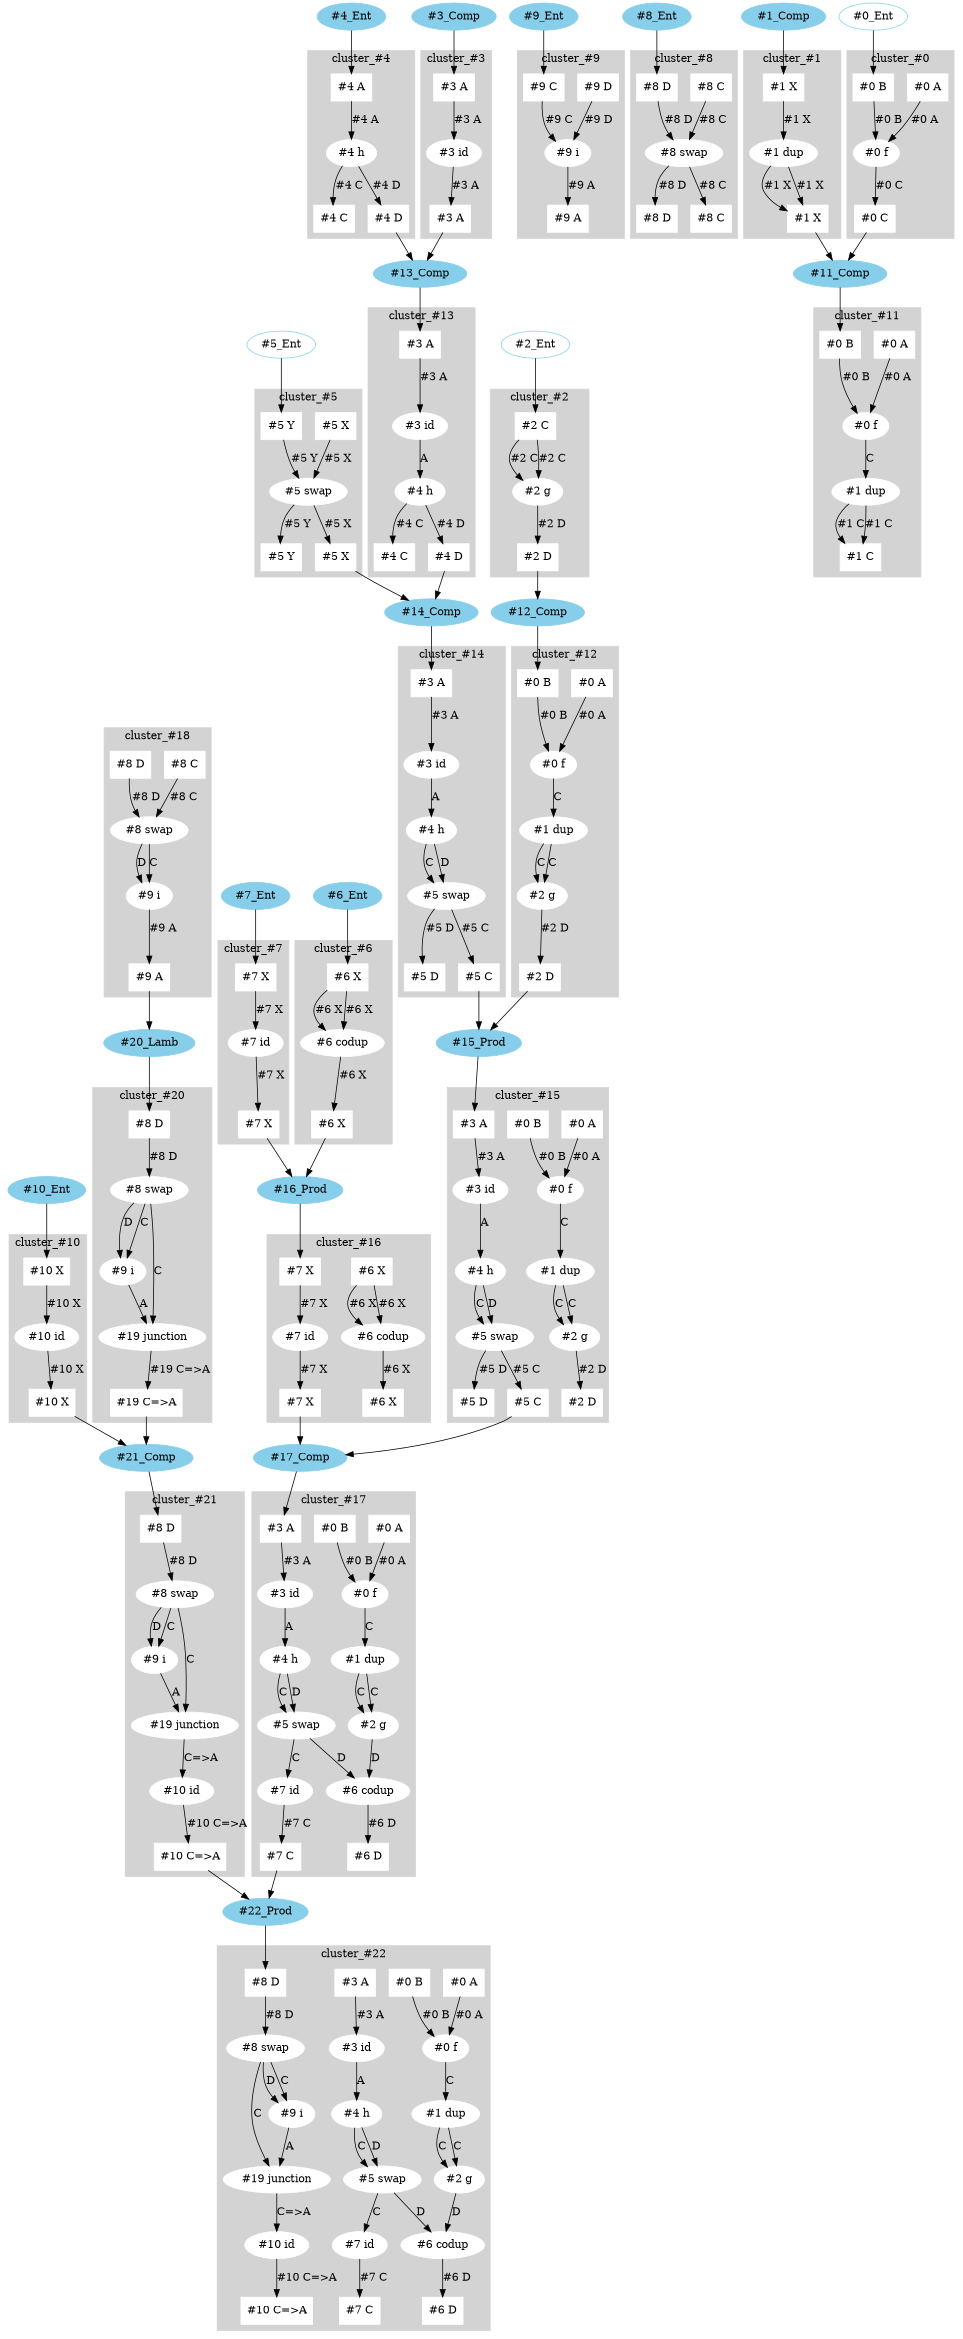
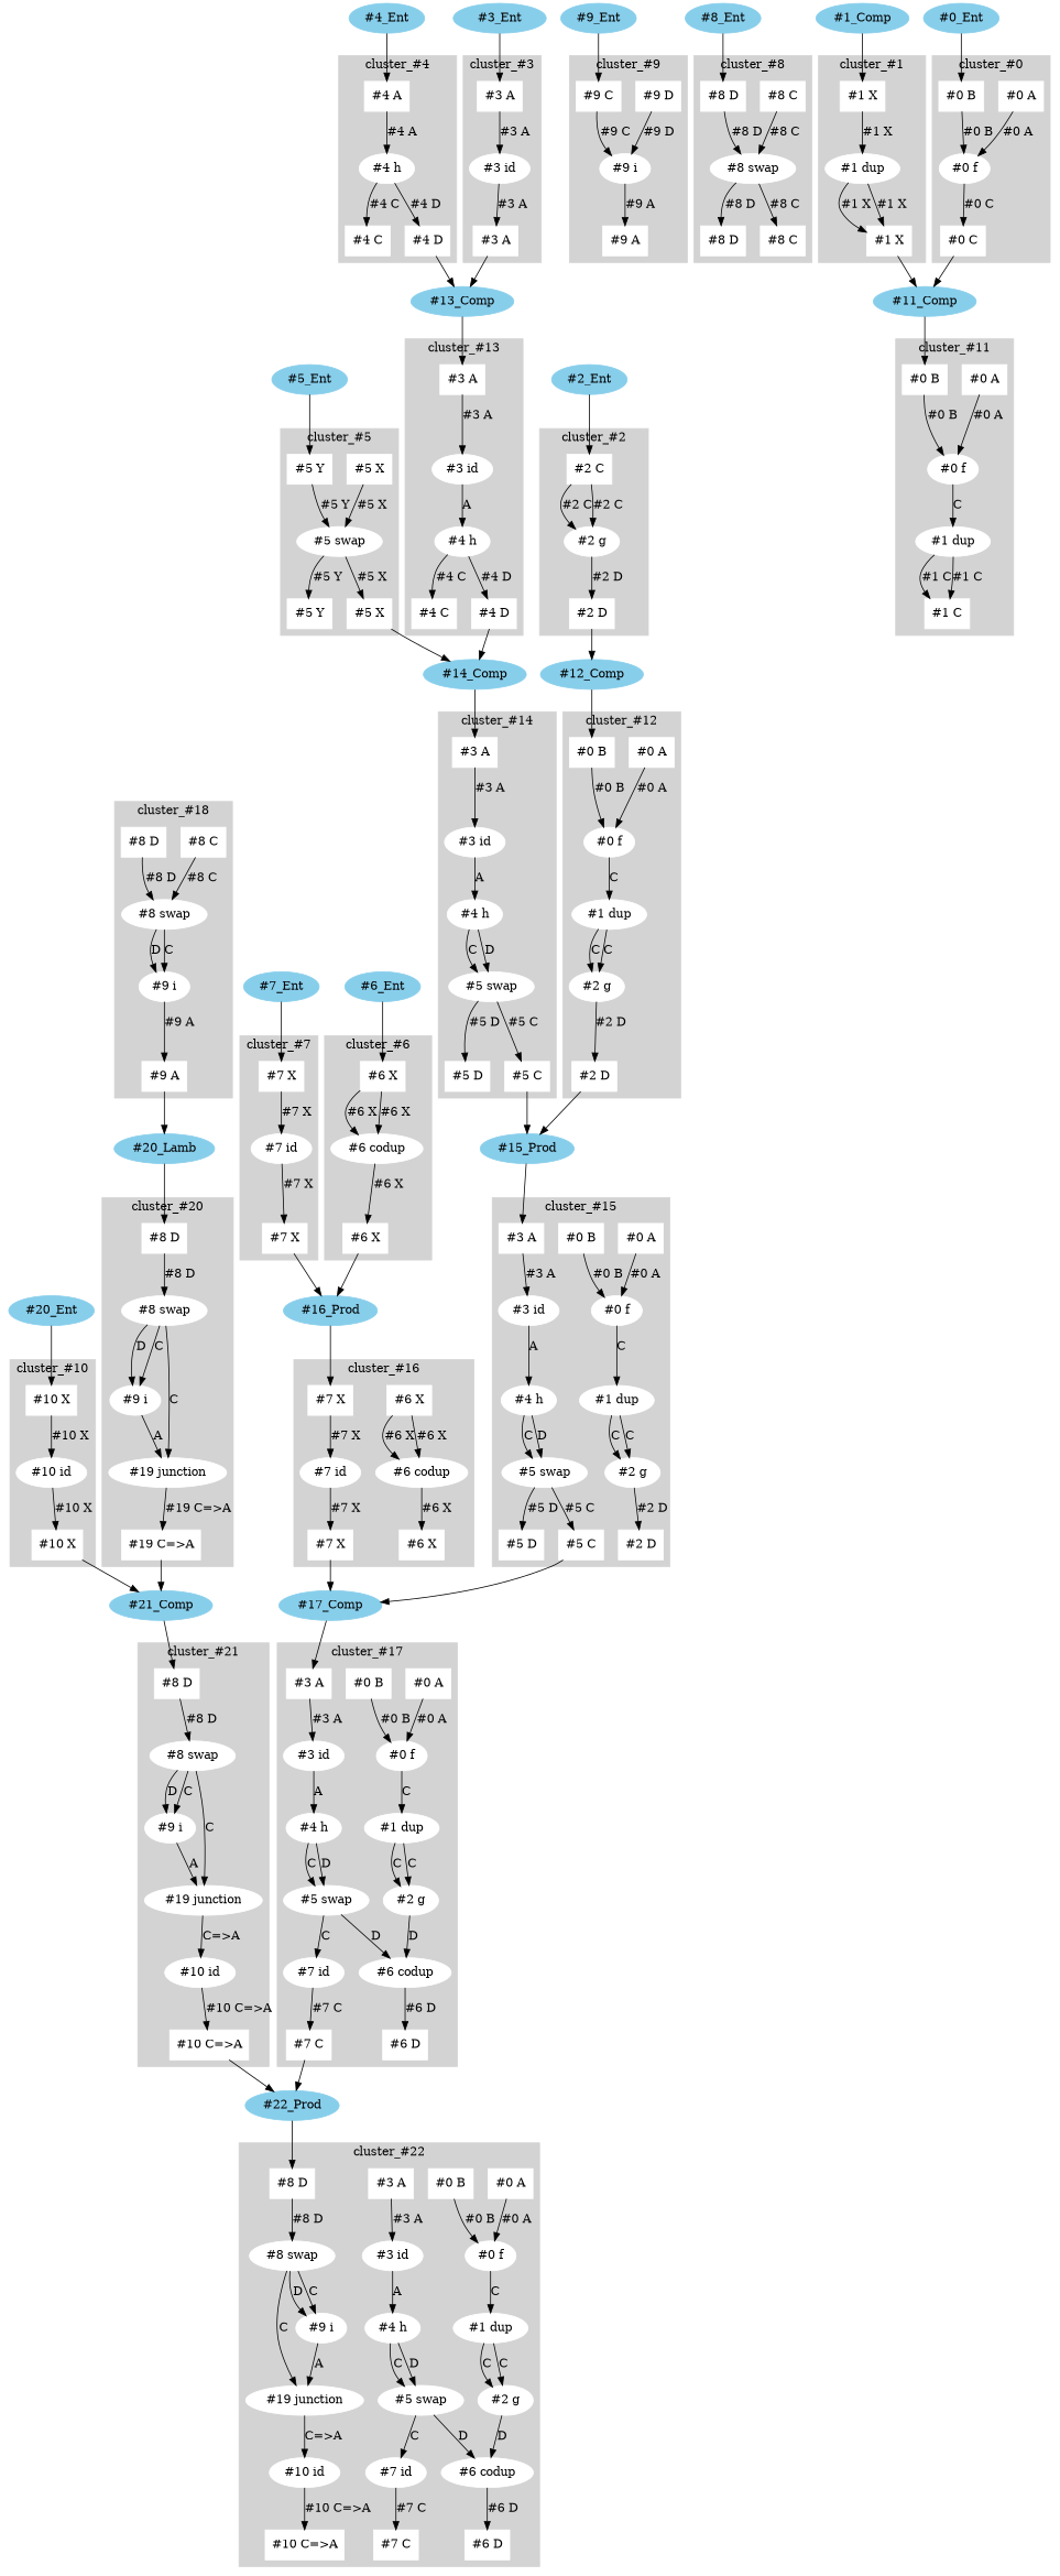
  digraph {
    compound=true
    node [color=white shape=box style=filled]
    n1 [label="#0 A"]
    n2 [label="#0 f" shape=ellipse]
    n3 [label="#0 B"]
    n4 [label="#3 A"]
    n5 [label="#3 id" shape=ellipse]
    n6 [label="#8 D"]
    n7 [label="#8 swap" shape=ellipse]
    n8 [label="#1 dup" shape=ellipse]
    n9 [label="#2 g" shape=ellipse]
    n10 [label="#6 codup" shape=ellipse]
    n11 [label="#4 h" shape=ellipse]
    n12 [label="#5 swap" shape=ellipse]
    n13 [label="#7 id" shape=ellipse]
    n14 [label="#6 D"]
    n15 [label="#7 C"]
    n16 [label="#9 i" shape=ellipse]
    n17 [label="#19 junction" shape=ellipse]
    n18 [label="#10 id" shape=ellipse]
    n19 [label="#10 C=>A"]
    n20 [label="#8 D"]
    n21 [label="#8 swap" shape=ellipse]
    n22 [label="#9 i" shape=ellipse]
    n23 [label="#19 junction" shape=ellipse]
    n24 [label="#10 id" shape=ellipse]
    n25 [label="#10 C=>A"]
    n26 [label="#10 X"]
    n27 [label="#10 id" shape=ellipse]
    n28 [label="#10 X"]
    n29 [label="#8 D"]
    n30 [label="#8 swap" shape=ellipse]
    n31 [label="#9 i" shape=ellipse]
    n32 [label="#19 junction" shape=ellipse]
    n33 [label="#19 C=>A"]
    n34 [label="#8 C"]
    n35 [label="#8 swap" shape=ellipse]
    n36 [label="#8 D"]
    n37 [label="#9 i" shape=ellipse]
    n38 [label="#9 A"]
    n39 [label="#9 D"]
    n40 [label="#9 i" shape=ellipse]
    n41 [label="#9 C"]
    n42 [label="#9 A"]
    n43 [label="#8 C"]
    n44 [label="#8 swap" shape=ellipse]
    n45 [label="#8 D"]
    n46 [label="#8 D"]
    n47 [label="#8 C"]
    n48 [label="#0 A"]
    n49 [label="#0 f" shape=ellipse]
    n50 [label="#0 B"]
    n51 [label="#3 A"]
    n52 [label="#3 id" shape=ellipse]
    n53 [label="#1 dup" shape=ellipse]
    n54 [label="#2 g" shape=ellipse]
    n55 [label="#6 codup" shape=ellipse]
    n56 [label="#4 h" shape=ellipse]
    n57 [label="#5 swap" shape=ellipse]
    n58 [label="#7 id" shape=ellipse]
    n59 [label="#6 D"]
    n60 [label="#7 C"]
    n61 [label="#6 X"]
    n62 [label="#6 codup" shape=ellipse]
    n63 [label="#7 X"]
    n64 [label="#7 id" shape=ellipse]
    n65 [label="#6 X"]
    n66 [label="#7 X"]
    n67 [label="#7 X"]
    n68 [label="#7 id" shape=ellipse]
    n69 [label="#7 X"]
    n70 [label="#6 X"]
    n71 [label="#6 codup" shape=ellipse]
    n72 [label="#6 X"]
    n73 [label="#0 A"]
    n74 [label="#0 f" shape=ellipse]
    n75 [label="#0 B"]
    n76 [label="#3 A"]
    n77 [label="#3 id" shape=ellipse]
    n78 [label="#1 dup" shape=ellipse]
    n79 [label="#2 g" shape=ellipse]
    n80 [label="#2 D"]
    n81 [label="#4 h" shape=ellipse]
    n82 [label="#5 swap" shape=ellipse]
    n83 [label="#5 D"]
    n84 [label="#5 C"]
    n85 [label="#3 A"]
    n86 [label="#3 id" shape=ellipse]
    n87 [label="#4 h" shape=ellipse]
    n88 [label="#5 swap" shape=ellipse]
    n89 [label="#5 D"]
    n90 [label="#5 C"]
    n91 [label="#5 X"]
    n92 [label="#5 swap" shape=ellipse]
    n93 [label="#5 Y"]
    n94 [label="#5 Y"]
    n95 [label="#5 X"]
    n96 [label="#3 A"]
    n97 [label="#3 id" shape=ellipse]
    n98 [label="#4 h" shape=ellipse]
    n99 [label="#4 C"]
    n100 [label="#4 D"]
    n101 [label="#4 A"]
    n102 [label="#4 h" shape=ellipse]
    n103 [label="#4 C"]
    n104 [label="#4 D"]
    n105 [label="#3 A"]
    n106 [label="#3 id" shape=ellipse]
    n107 [label="#3 A"]
    n108 [label="#0 A"]
    n109 [label="#0 f" shape=ellipse]
    n110 [label="#0 B"]
    n111 [label="#1 dup" shape=ellipse]
    n112 [label="#2 g" shape=ellipse]
    n113 [label="#2 D"]
    n114 [label="#2 C"]
    n115 [label="#2 g" shape=ellipse]
    n116 [label="#2 D"]
    n117 [label="#0 A"]
    n118 [label="#0 f" shape=ellipse]
    n119 [label="#0 B"]
    n120 [label="#1 dup" shape=ellipse]
    n121 [label="#1 C"]
    n122 [label="#1 X"]
    n123 [label="#1 dup" shape=ellipse]
    n124 [label="#1 X"]
    n125 [label="#0 A"]
    n126 [label="#0 f" shape=ellipse]
    n127 [label="#0 B"]
    n128 [label="#0 C"]
    "#22_Prod" [color=skyblue shape=""]
    "#21_Comp" [color=skyblue shape=""]
    "#20_Lamb" [color=skyblue shape=""]
    "#17_Comp" [color=skyblue shape=""]
    "#16_Prod" [color=skyblue shape=""]
    "#15_Prod" [color=skyblue shape=""]
    "#14_Comp" [color=skyblue shape=""]
    "#13_Comp" [color=skyblue shape=""]
    "#12_Comp" [color=skyblue shape=""]
    "#11_Comp" [color=skyblue shape=""]
-   "#10_Ent" [color=skyblue shape=""]
+   "#10_Ent" [color=skyblue label="#20_Ent" shape=""]
    "#9_Ent" [color=skyblue shape=""]
    "#8_Ent" [color=skyblue shape=""]
    "#7_Ent" [color=skyblue shape=""]
    "#6_Ent" [color=skyblue shape=""]
-   "#5_Ent" [color=skyblue fillcolor=white shape=""]
+   "#5_Ent" [color=skyblue shape=""]
    "#4_Ent" [color=skyblue shape=""]
-   "#3_Ent" [color=skyblue label="#3_Comp" shape=""]
-   "#2_Ent" [color=skyblue fillcolor=white shape=""]
+   "#3_Ent" [color=skyblue shape=""]
+   "#2_Ent" [color=skyblue shape=""]
    n148 [color=skyblue label="#1_Comp" shape=""]
-   "#0_Ent" [color=skyblue fillcolor=white shape=""]
+   "#0_Ent" [color=skyblue shape=""]
    subgraph cluster_1 {
      color=lightgrey
      label="cluster_#22"
      style=filled
      n1
      n2
      n3
      n4
      n5
      n6
      n7
      n8
      n9
      n10
      n11
      n12
      n13
      n14
      n15
      n16
      n17
      n18
      n19
    }
    subgraph cluster_2 {
      color=lightgrey
      label="cluster_#21"
      style=filled
      n20
      n21
      n22
      n23
      n24
      n25
    }
    subgraph cluster_3 {
      color=lightgrey
      label="cluster_#10"
      style=filled
      n26
      n27
      n28
    }
    subgraph cluster_4 {
      color=lightgrey
      label="cluster_#20"
      style=filled
      n29
      n30
      n31
      n32
      n33
    }
    subgraph cluster_5 {
      color=lightgrey
      label="cluster_#18"
      style=filled
      n34
      n35
      n36
      n37
      n38
    }
    subgraph cluster_6 {
      color=lightgrey
      label="cluster_#9"
      style=filled
      n39
      n40
      n41
      n42
    }
    subgraph cluster_7 {
      color=lightgrey
      label="cluster_#8"
      style=filled
      n43
      n44
      n45
      n46
      n47
    }
    subgraph cluster_8 {
      color=lightgrey
      label="cluster_#17"
      style=filled
      n48
      n49
      n50
      n51
      n52
      n53
      n54
      n55
      n56
      n57
      n58
      n59
      n60
    }
    subgraph cluster_9 {
      color=lightgrey
      label="cluster_#16"
      style=filled
      n61
      n62
      n63
      n64
      n65
      n66
    }
    subgraph cluster_10 {
      color=lightgrey
      label="cluster_#7"
      style=filled
      n67
      n68
      n69
    }
    subgraph cluster_11 {
      color=lightgrey
      label="cluster_#6"
      style=filled
      n70
      n71
      n72
    }
    subgraph cluster_12 {
      color=lightgrey
      label="cluster_#15"
      style=filled
      n73
      n74
      n75
      n76
      n77
      n78
      n79
      n80
      n81
      n82
      n83
      n84
    }
    subgraph cluster_13 {
      color=lightgrey
      label="cluster_#14"
      style=filled
      n85
      n86
      n87
      n88
      n89
      n90
    }
    subgraph cluster_14 {
      color=lightgrey
      label="cluster_#5"
      style=filled
      n91
      n92
      n93
      n94
      n95
    }
    subgraph cluster_15 {
      color=lightgrey
      label="cluster_#13"
      style=filled
      n96
      n97
      n98
      n99
      n100
    }
    subgraph cluster_16 {
      color=lightgrey
      label="cluster_#4"
      style=filled
      n101
      n102
      n103
      n104
    }
    subgraph cluster_17 {
      color=lightgrey
      label="cluster_#3"
      style=filled
      n105
      n106
      n107
    }
    subgraph cluster_18 {
      color=lightgrey
      label="cluster_#12"
      style=filled
      n108
      n109
      n110
      n111
      n112
      n113
    }
    subgraph cluster_19 {
      color=lightgrey
      label="cluster_#2"
      style=filled
      n114
      n115
      n116
    }
    subgraph cluster_20 {
      color=lightgrey
      label="cluster_#11"
      style=filled
      n117
      n118
      n119
      n120
      n121
    }
    subgraph cluster_21 {
      color=lightgrey
      label="cluster_#1"
      style=filled
      n122
      n123
      n124
    }
    subgraph cluster_22 {
      color=lightgrey
      label="cluster_#0"
      style=filled
      n125
      n126
      n127
      n128
    }
    n1 -> n2 [label="#0 A"]
    n2 -> n8 [label=C]
    n3 -> n2 [label="#0 B"]
    n4 -> n5 [label="#3 A"]
    n5 -> n11 [label=A]
    n6 -> n7 [label="#8 D"]
    n7 -> n16 [label=D]
    n7 -> n16 [label=C]
    n7 -> n17 [label=C]
    n8 -> n9 [label=C]
    n8 -> n9 [label=C]
    n9 -> n10 [label=D]
    n10 -> n14 [label="#6 D"]
    n11 -> n12 [label=C]
    n11 -> n12 [label=D]
    n12 -> n10 [label=D]
    n12 -> n13 [label=C]
    n13 -> n15 [label="#7 C"]
    n16 -> n17 [label=A]
    n17 -> n18 [label="C=>A"]
    n18 -> n19 [label="#10 C=>A"]
    n20 -> n21 [label="#8 D"]
    n21 -> n22 [label=D]
    n21 -> n22 [label=C]
    n21 -> n23 [label=C]
    n22 -> n23 [label=A]
    n23 -> n24 [label="C=>A"]
    n24 -> n25 [label="#10 C=>A"]
    n25 -> "#22_Prod"
    n26 -> n27 [label="#10 X"]
    n27 -> n28 [label="#10 X"]
    n28 -> "#21_Comp"
    n29 -> n30 [label="#8 D"]
    n30 -> n31 [label=D]
    n30 -> n31 [label=C]
    n30 -> n32 [label=C]
    n31 -> n32 [label=A]
    n32 -> n33 [label="#19 C=>A"]
    n33 -> "#21_Comp"
    n34 -> n35 [label="#8 C"]
    n35 -> n37 [label=D]
    n35 -> n37 [label=C]
    n36 -> n35 [label="#8 D"]
    n37 -> n38 [label="#9 A"]
    n38 -> "#20_Lamb"
    n39 -> n40 [label="#9 D"]
    n40 -> n42 [label="#9 A"]
    n41 -> n40 [label="#9 C"]
    n43 -> n44 [label="#8 C"]
    n44 -> n46 [label="#8 D"]
    n44 -> n47 [label="#8 C"]
    n45 -> n44 [label="#8 D"]
    n48 -> n49 [label="#0 A"]
    n49 -> n53 [label=C]
    n50 -> n49 [label="#0 B"]
    n51 -> n52 [label="#3 A"]
    n52 -> n56 [label=A]
    n53 -> n54 [label=C]
    n53 -> n54 [label=C]
    n54 -> n55 [label=D]
    n55 -> n59 [label="#6 D"]
    n56 -> n57 [label=C]
    n56 -> n57 [label=D]
    n57 -> n55 [label=D]
    n57 -> n58 [label=C]
    n58 -> n60 [label="#7 C"]
    n60 -> "#22_Prod"
    n61 -> n62 [label="#6 X"]
    n61 -> n62 [label="#6 X"]
    n62 -> n65 [label="#6 X"]
    n63 -> n64 [label="#7 X"]
    n64 -> n66 [label="#7 X"]
    n66 -> "#17_Comp"
    n67 -> n68 [label="#7 X"]
    n68 -> n69 [label="#7 X"]
    n69 -> "#16_Prod"
    n70 -> n71 [label="#6 X"]
    n70 -> n71 [label="#6 X"]
    n71 -> n72 [label="#6 X"]
    n72 -> "#16_Prod"
    n73 -> n74 [label="#0 A"]
    n74 -> n78 [label=C]
    n75 -> n74 [label="#0 B"]
    n76 -> n77 [label="#3 A"]
    n77 -> n81 [label=A]
    n78 -> n79 [label=C]
    n78 -> n79 [label=C]
    n79 -> n80 [label="#2 D"]
    n81 -> n82 [label=C]
    n81 -> n82 [label=D]
    n82 -> n83 [label="#5 D"]
    n82 -> n84 [label="#5 C"]
    n84 -> "#17_Comp"
    n85 -> n86 [label="#3 A"]
    n86 -> n87 [label=A]
    n87 -> n88 [label=C]
    n87 -> n88 [label=D]
    n88 -> n89 [label="#5 D"]
    n88 -> n90 [label="#5 C"]
    n90 -> "#15_Prod"
    n91 -> n92 [label="#5 X"]
    n92 -> n94 [label="#5 Y"]
    n92 -> n95 [label="#5 X"]
    n93 -> n92 [label="#5 Y"]
    n95 -> "#14_Comp"
    n96 -> n97 [label="#3 A"]
    n97 -> n98 [label=A]
    n98 -> n99 [label="#4 C"]
    n98 -> n100 [label="#4 D"]
    n100 -> "#14_Comp"
    n101 -> n102 [label="#4 A"]
    n102 -> n103 [label="#4 C"]
    n102 -> n104 [label="#4 D"]
    n104 -> "#13_Comp"
    n105 -> n106 [label="#3 A"]
    n106 -> n107 [label="#3 A"]
    n107 -> "#13_Comp"
    n108 -> n109 [label="#0 A"]
    n109 -> n111 [label=C]
    n110 -> n109 [label="#0 B"]
    n111 -> n112 [label=C]
    n111 -> n112 [label=C]
    n112 -> n113 [label="#2 D"]
    n113 -> "#15_Prod"
    n114 -> n115 [label="#2 C"]
    n114 -> n115 [label="#2 C"]
    n115 -> n116 [label="#2 D"]
    n116 -> "#12_Comp"
    n117 -> n118 [label="#0 A"]
    n118 -> n120 [label=C]
    n119 -> n118 [label="#0 B"]
    n120 -> n121 [label="#1 C"]
    n120 -> n121 [label="#1 C"]
    n122 -> n123 [label="#1 X"]
    n123 -> n124 [label="#1 X"]
    n123 -> n124 [label="#1 X"]
    n124 -> "#11_Comp"
    n125 -> n126 [label="#0 A"]
    n126 -> n128 [label="#0 C"]
    n127 -> n126 [label="#0 B"]
    n128 -> "#11_Comp"
    "#22_Prod" -> n6
    "#21_Comp" -> n20
    "#20_Lamb" -> n29
    "#17_Comp" -> n51
    "#16_Prod" -> n63
    "#15_Prod" -> n76
    "#14_Comp" -> n85
    "#13_Comp" -> n96
    "#12_Comp" -> n110
    "#11_Comp" -> n119
    "#10_Ent" -> n26
    "#9_Ent" -> n41
    "#8_Ent" -> n45
    "#7_Ent" -> n67
    "#6_Ent" -> n70
    "#5_Ent" -> n93
    "#4_Ent" -> n101
    "#3_Ent" -> n105
    "#2_Ent" -> n114
    n148 -> n122
    "#0_Ent" -> n127
  }
